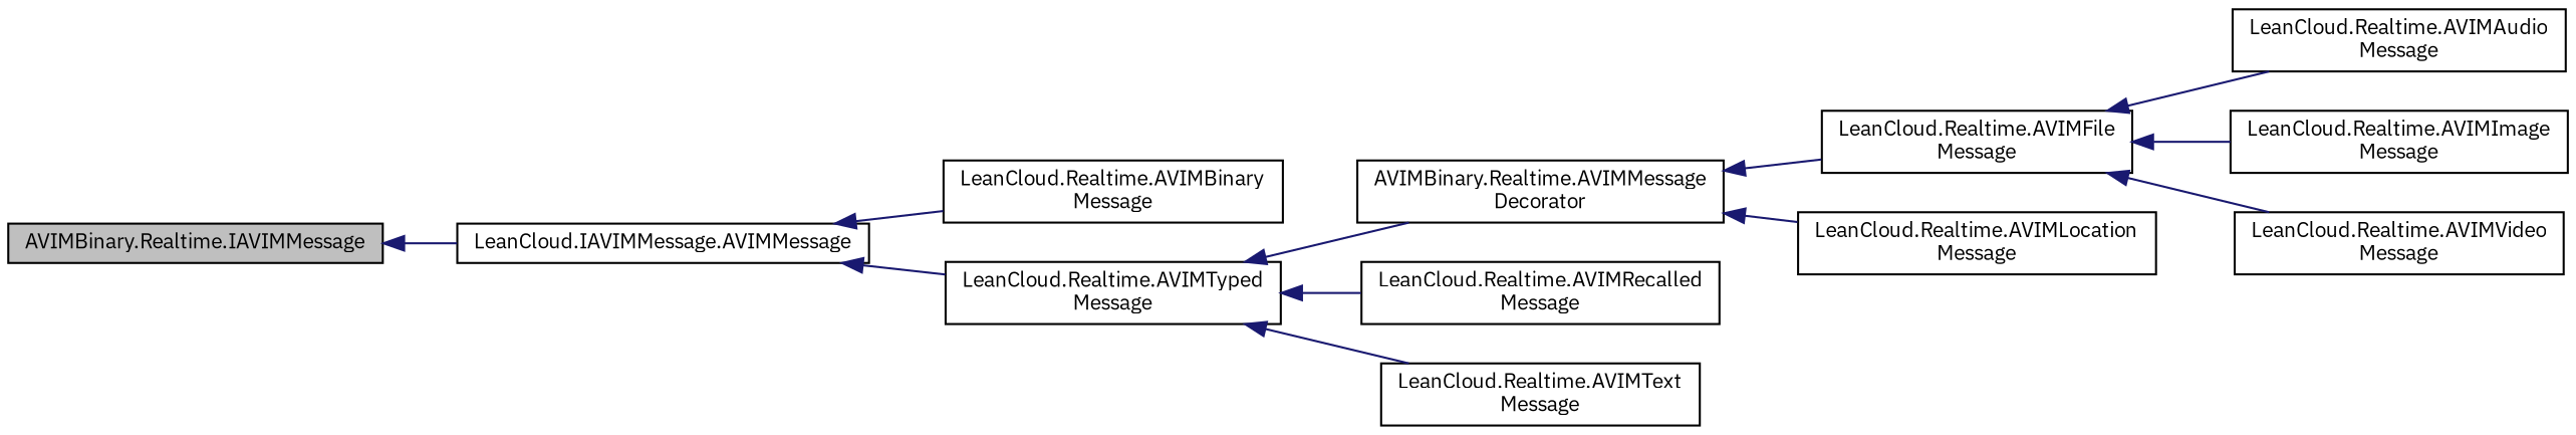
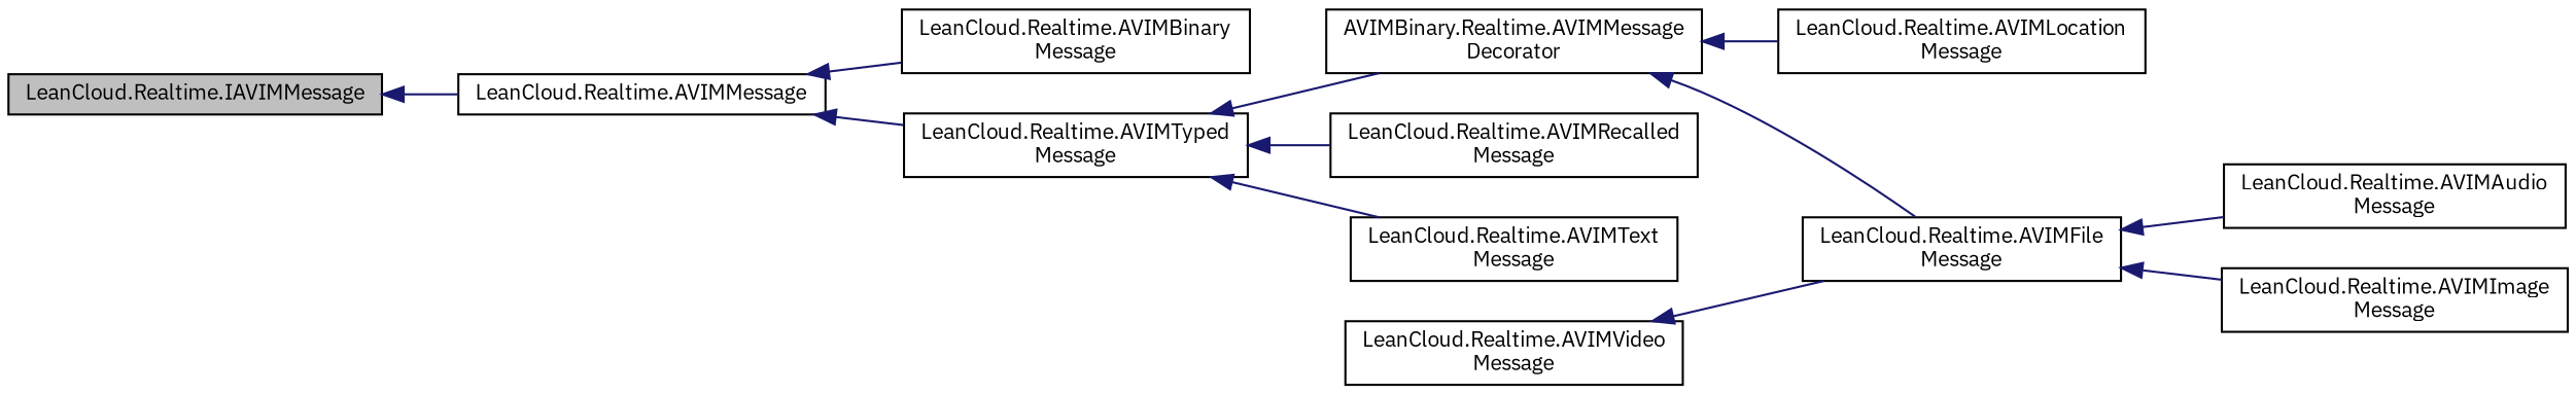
  digraph {
    fontname="IBM Plex Sans"
    rankdir=LR
    node [color=black fillcolor=white fontname="IBM Plex Sans" fontsize=10 shape=record style=filled]
    edge [color=midnightblue dir=back fontname="IBM Plex Sans" fontsize=10 labelfontname=Helvetica labelfontsize=10 style=solid]
-   n1 [fillcolor=grey75 fontcolor=black height=0.2 label="AVIMBinary.Realtime.IAVIMMessage" width=0.4]
-   n2 [height=0.2 label="LeanCloud.IAVIMMessage.AVIMMessage" width=0.4]
+   n1 [fillcolor=grey75 fontcolor=black height=0.2 label="LeanCloud.Realtime.IAVIMMessage" width=0.4]
+   n2 [height=0.2 label="LeanCloud.Realtime.AVIMMessage" width=0.4]
    n3 [height=0.2 label="LeanCloud.Realtime.AVIMBinary\lMessage" width=0.4]
    n4 [height=0.2 label="LeanCloud.Realtime.AVIMTyped\lMessage" width=0.4]
    n5 [height=0.2 label="AVIMBinary.Realtime.AVIMMessage\lDecorator" width=0.4]
    n6 [height=0.2 label="LeanCloud.Realtime.AVIMRecalled\lMessage" width=0.4]
    n7 [height=0.2 label="LeanCloud.Realtime.AVIMText\lMessage" width=0.4]
    n8 [height=0.2 label="LeanCloud.Realtime.AVIMFile\lMessage" width=0.4]
    n9 [height=0.2 label="LeanCloud.Realtime.AVIMLocation\lMessage" width=0.4]
    n10 [height=0.2 label="LeanCloud.Realtime.AVIMAudio\lMessage" width=0.4]
    n11 [height=0.2 label="LeanCloud.Realtime.AVIMImage\lMessage" width=0.4]
    n12 [height=0.2 label="LeanCloud.Realtime.AVIMVideo\lMessage" width=0.4]
    n1 -> n2
    n2 -> n3
    n2 -> n4
    n4 -> n5
    n4 -> n6
    n4 -> n7
    n5 -> n8
    n5 -> n9
    n8 -> n10
    n8 -> n11
-   n8 -> n12
+   n12 -> n8
  }
